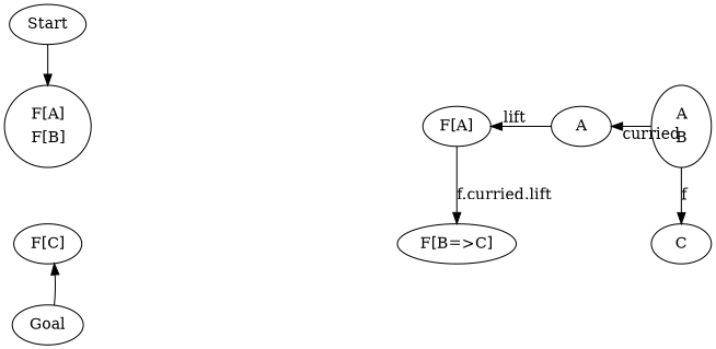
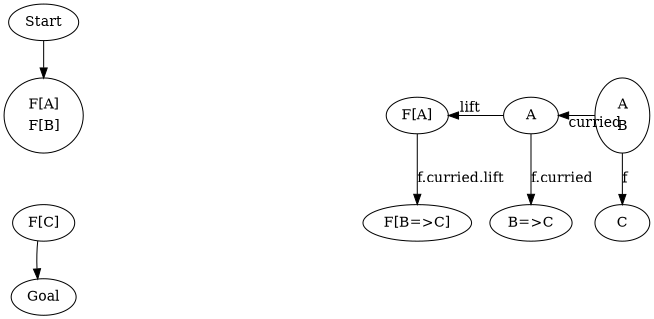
  digraph {
    n1 [group=1 label=<<table border='0' cellborder='0'><tr><td>F[A]</td></tr><tr><td>F[B]</td></tr></table>>]
    n2 [group=3 label="F[A]"]
    n3 [group=5 label=<<table border='0' cellborder='0'><tr><td>A</td></tr><tr><td>B</td></tr></table>>]
    n4 [group=4 label=A]
    n5 [group=1 label="F[C]"]
    n6 [group=2 label="F[B]=>F[C]" style=invis]
    C [group=5]
+   n8 [group=4 label="B=>C"]
    n9 [group=3 label="F[B=>C]"]
    Goal
    Start
    subgraph sub_1 {
      rank=same
      n1
      n2
      n3
      n4
    }
    subgraph sub_2 {
      rank=same
      n5
      n6
      C
+     n8
      n9
    }
    n1 -> n2 [dir=back style=invis xlabel=uncurried]
    n1 -> n5 [label="uncurried(f.curried.lift⨾split)" style=invis]
    n2 -> n4 [dir=back xlabel=lift]
    n2 -> n6 [label="f.curried.lift⨾split" style=invis]
    n2 -> n9 [label="f.curried.lift"]
    n3 -> C [label=f]
    n4 -> n3 [dir=back xlabel=curried]
+   n4 -> n8 [label="f.curried"]
    n5 -> n6 [dir=back style=invis xlabel=uncurried]
-   Goal -> n5
+   n5 -> Goal
    n6 -> n9 [dir=back style=invis xlabel=split]
    Start -> n1
  }
